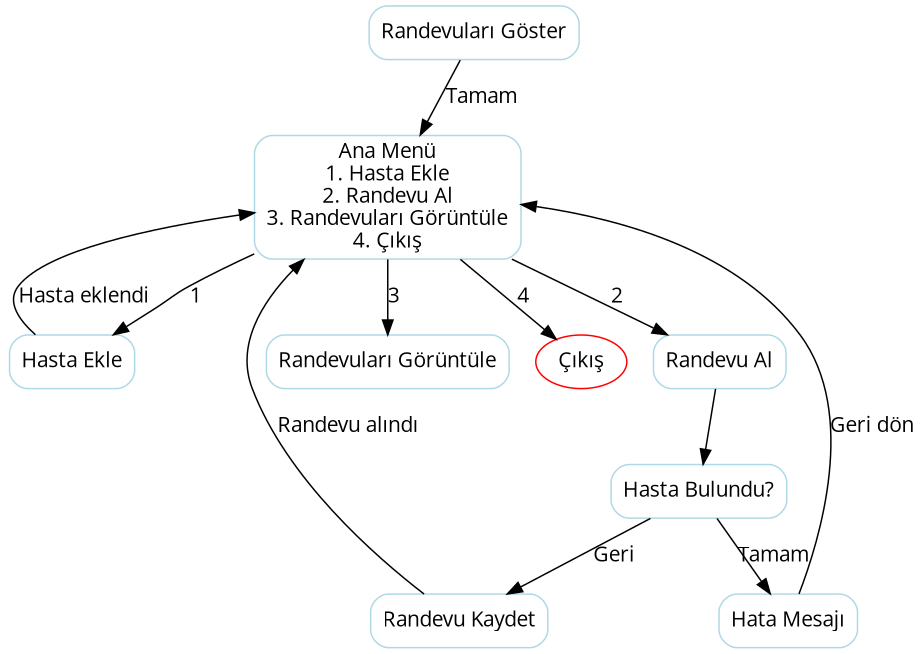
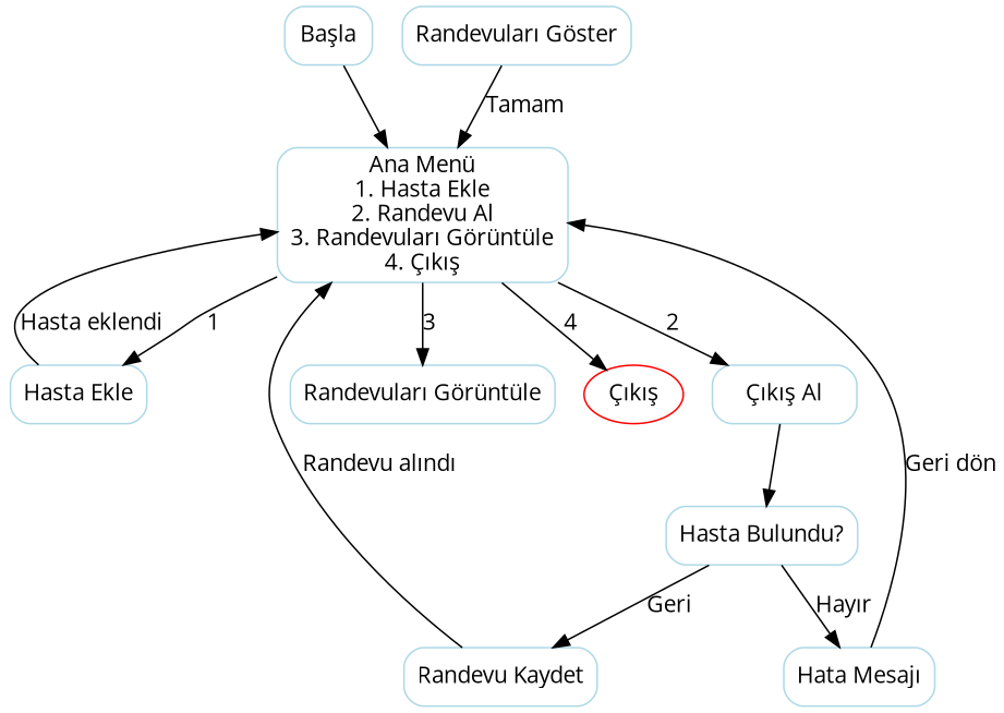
  digraph {
    fontname="Open Sans"
    rankdir=TB
    node [color=lightblue fontname="Open Sans" shape=box style=rounded]
    edge [fontname="Open Sans"]
+   n1 [label="Başla"]
    n2 [label="Ana Menü\n1. Hasta Ekle\n2. Randevu Al\n3. Randevuları Görüntüle\n4. Çıkış"]
    n3 [label="Hasta Ekle"]
-   n4 [label="Randevu Al"]
+   n4 [label="Çıkış Al"]
    n5 [label="Randevuları Görüntüle"]
    n6 [color=red label="Çıkış" shape=ellipse]
    n7 [label="Hasta Bulundu?"]
    n8 [label="Randevu Kaydet"]
    n9 [label="Hata Mesajı"]
    n10 [label="Randevuları Göster"]
+   n1 -> n2
    n2 -> n3 [label=1]
    n2 -> n4 [label=2]
    n2 -> n5 [label=3]
    n2 -> n6 [label=4]
    n3 -> n2 [label="Hasta eklendi"]
    n4 -> n7
    n7 -> n8 [label=Geri]
-   n7 -> n9 [label=Tamam]
+   n7 -> n9 [label="Hayır"]
    n8 -> n2 [label="Randevu alındı"]
    n9 -> n2 [label="Geri dön"]
    n10 -> n2 [label=Tamam]
  }
